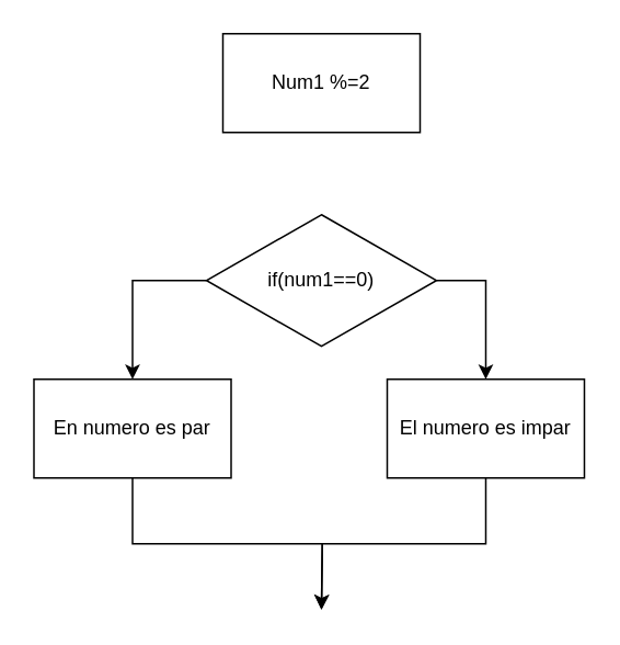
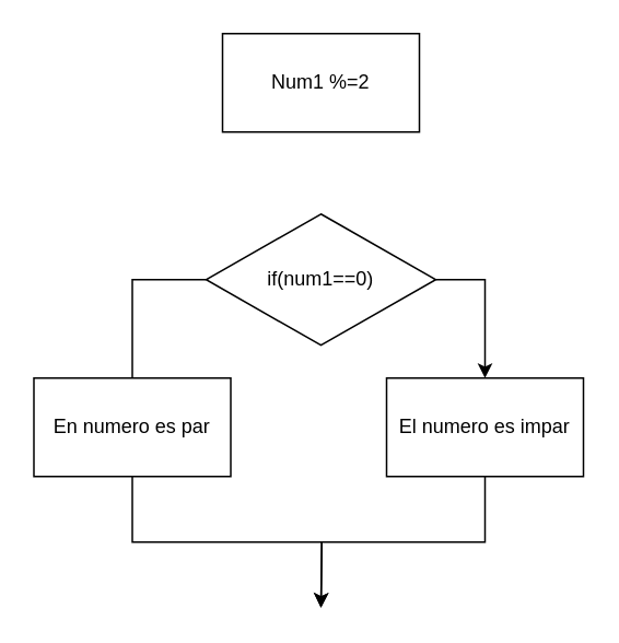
  <mxCell id="0" />
  <mxCell id="1" parent="0" />
- <mxCell id="2" style="edgeStyle=orthogonalEdgeStyle;rounded=0;orthogonalLoop=1;jettySize=auto;html=1;exitX=0;exitY=0.5;exitDx=0;exitDy=0;entryX=0.5;entryY=0;entryDx=0;entryDy=0;" parent="1" source="4" target="8" edge="1"><mxGeometry relative="1" as="geometry" /></mxCell>
+ <mxCell id="2" style="edgeStyle=orthogonalEdgeStyle;rounded=0;orthogonalLoop=1;jettySize=auto;html=1;exitX=0;exitY=0.5;exitDx=0;exitDy=0;entryX=0.5;entryY=0;entryDx=0;entryDy=0;endArrow=none;" parent="1" source="4" target="8" edge="1"><mxGeometry relative="1" as="geometry" /></mxCell>
  <mxCell id="3" style="edgeStyle=orthogonalEdgeStyle;rounded=0;orthogonalLoop=1;jettySize=auto;html=1;exitX=1;exitY=0.5;exitDx=0;exitDy=0;entryX=0.5;entryY=0;entryDx=0;entryDy=0;" parent="1" source="4" target="6" edge="1"><mxGeometry relative="1" as="geometry" /></mxCell>
  <mxCell id="4" value="if(num1==0)" style="rhombus;whiteSpace=wrap;html=1;" parent="1" vertex="1"><mxGeometry x="125" y="130" width="140" height="80" as="geometry" /></mxCell>
  <mxCell id="5" style="edgeStyle=orthogonalEdgeStyle;rounded=0;orthogonalLoop=1;jettySize=auto;html=1;exitX=0.5;exitY=1;exitDx=0;exitDy=0;" parent="1" source="6" edge="1"><mxGeometry relative="1" as="geometry"><mxPoint x="195" y="370" as="targetPoint" /></mxGeometry></mxCell>
  <mxCell id="6" value="El numero es impar" style="rounded=0;whiteSpace=wrap;html=1;" parent="1" vertex="1"><mxGeometry x="235" y="230" width="120" height="60" as="geometry" /></mxCell>
  <mxCell id="7" style="edgeStyle=orthogonalEdgeStyle;rounded=0;orthogonalLoop=1;jettySize=auto;html=1;exitX=0.5;exitY=1;exitDx=0;exitDy=0;" parent="1" source="8" edge="1"><mxGeometry relative="1" as="geometry"><mxPoint x="195" y="370" as="targetPoint" /></mxGeometry></mxCell>
  <mxCell id="8" value="En numero es par" style="rounded=0;whiteSpace=wrap;html=1;" parent="1" vertex="1"><mxGeometry x="20" y="230" width="120" height="60" as="geometry" /></mxCell>
  <mxCell id="9" value="Num1 %=2" style="rounded=0;whiteSpace=wrap;html=1;" vertex="1" parent="1"><mxGeometry x="135" y="20" width="120" height="60" as="geometry" /></mxCell>
